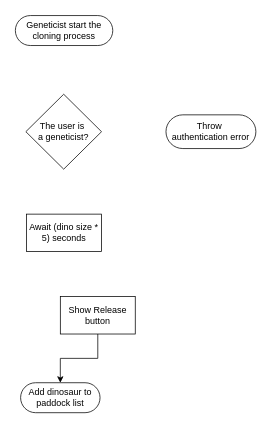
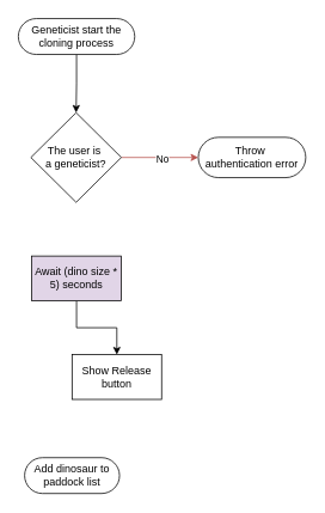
  <mxCell id="0" />
  <mxCell id="1" parent="0" />
+ <mxCell id="2" style="edgeStyle=orthogonalEdgeStyle;rounded=0;orthogonalLoop=1;jettySize=auto;html=1;" edge="1" parent="1" source="3" target="12"><mxGeometry relative="1" as="geometry" /></mxCell>
  <mxCell id="3" value="Geneticist start the cloning process" style="html=1;dashed=0;whiteSpace=wrap;shape=mxgraph.dfd.start" vertex="1" parent="1"><mxGeometry x="20" y="20" width="130" height="40" as="geometry" /></mxCell>
- <mxCell id="5" value="Await (dino size * 5) seconds" style="html=1;dashed=0;whiteSpace=wrap;" vertex="1" parent="1"><mxGeometry x="35" y="285" width="100" height="50" as="geometry" /></mxCell>
- <mxCell id="6" style="edgeStyle=orthogonalEdgeStyle;rounded=0;orthogonalLoop=1;jettySize=auto;html=1;" edge="1" parent="1" source="7" target="9"><mxGeometry relative="1" as="geometry"><mxPoint x="85" y="525" as="targetPoint" /></mxGeometry></mxCell>
+ <mxCell id="4" style="edgeStyle=orthogonalEdgeStyle;rounded=0;orthogonalLoop=1;jettySize=auto;html=1;" edge="1" parent="1" source="5" target="7"><mxGeometry relative="1" as="geometry" /></mxCell>
+ <mxCell id="5" value="Await (dino size * 5) seconds" style="html=1;dashed=0;whiteSpace=wrap;fillColor=#e1d5e7;" vertex="1" parent="1"><mxGeometry x="35" y="285" width="100" height="50" as="geometry" /></mxCell>
  <mxCell id="7" value="Show Release button" style="html=1;dashed=0;whiteSpace=wrap;" vertex="1" parent="1"><mxGeometry x="80" y="395" width="100" height="50" as="geometry" /></mxCell>
  <mxCell id="8" style="edgeStyle=orthogonalEdgeStyle;rounded=0;orthogonalLoop=1;jettySize=auto;html=1;entryX=0.5;entryY=0.5;entryDx=0;entryDy=-15;entryPerimeter=0;" edge="1" parent="1"><mxGeometry relative="1" as="geometry"><mxPoint x="85" y="490" as="targetPoint" /></mxGeometry></mxCell>
  <mxCell id="9" value="Add dinosaur to paddock list" style="html=1;dashed=0;whiteSpace=wrap;shape=mxgraph.dfd.start" vertex="1" parent="1"><mxGeometry x="27" y="510" width="106" height="40" as="geometry" /></mxCell>
+ <mxCell id="10" style="edgeStyle=orthogonalEdgeStyle;rounded=0;orthogonalLoop=1;jettySize=auto;html=1;fillColor=#f8cecc;strokeColor=#b85450;" edge="1" parent="1" source="12" target="13"><mxGeometry relative="1" as="geometry" /></mxCell>
+ <mxCell id="11" value="No" style="edgeLabel;html=1;align=center;verticalAlign=middle;resizable=0;points=[];" vertex="1" connectable="0" parent="10"><mxGeometry x="0.046" y="-1" relative="1" as="geometry"><mxPoint as="offset" /></mxGeometry></mxCell>
  <mxCell id="12" value="&lt;div&gt;The user is&amp;nbsp;&lt;/div&gt;&lt;div&gt;a geneticist?&lt;/div&gt;" style="shape=rhombus;html=1;dashed=0;whiteSpace=wrap;perimeter=rhombusPerimeter;" vertex="1" parent="1"><mxGeometry x="34" y="125" width="101" height="100" as="geometry" /></mxCell>
  <mxCell id="13" value="&lt;div&gt;Throw&amp;nbsp;&lt;/div&gt;&lt;div&gt;authentication error&lt;/div&gt;" style="html=1;dashed=0;whiteSpace=wrap;shape=mxgraph.dfd.start" vertex="1" parent="1"><mxGeometry x="221" y="152.5" width="120" height="45" as="geometry" /></mxCell>
